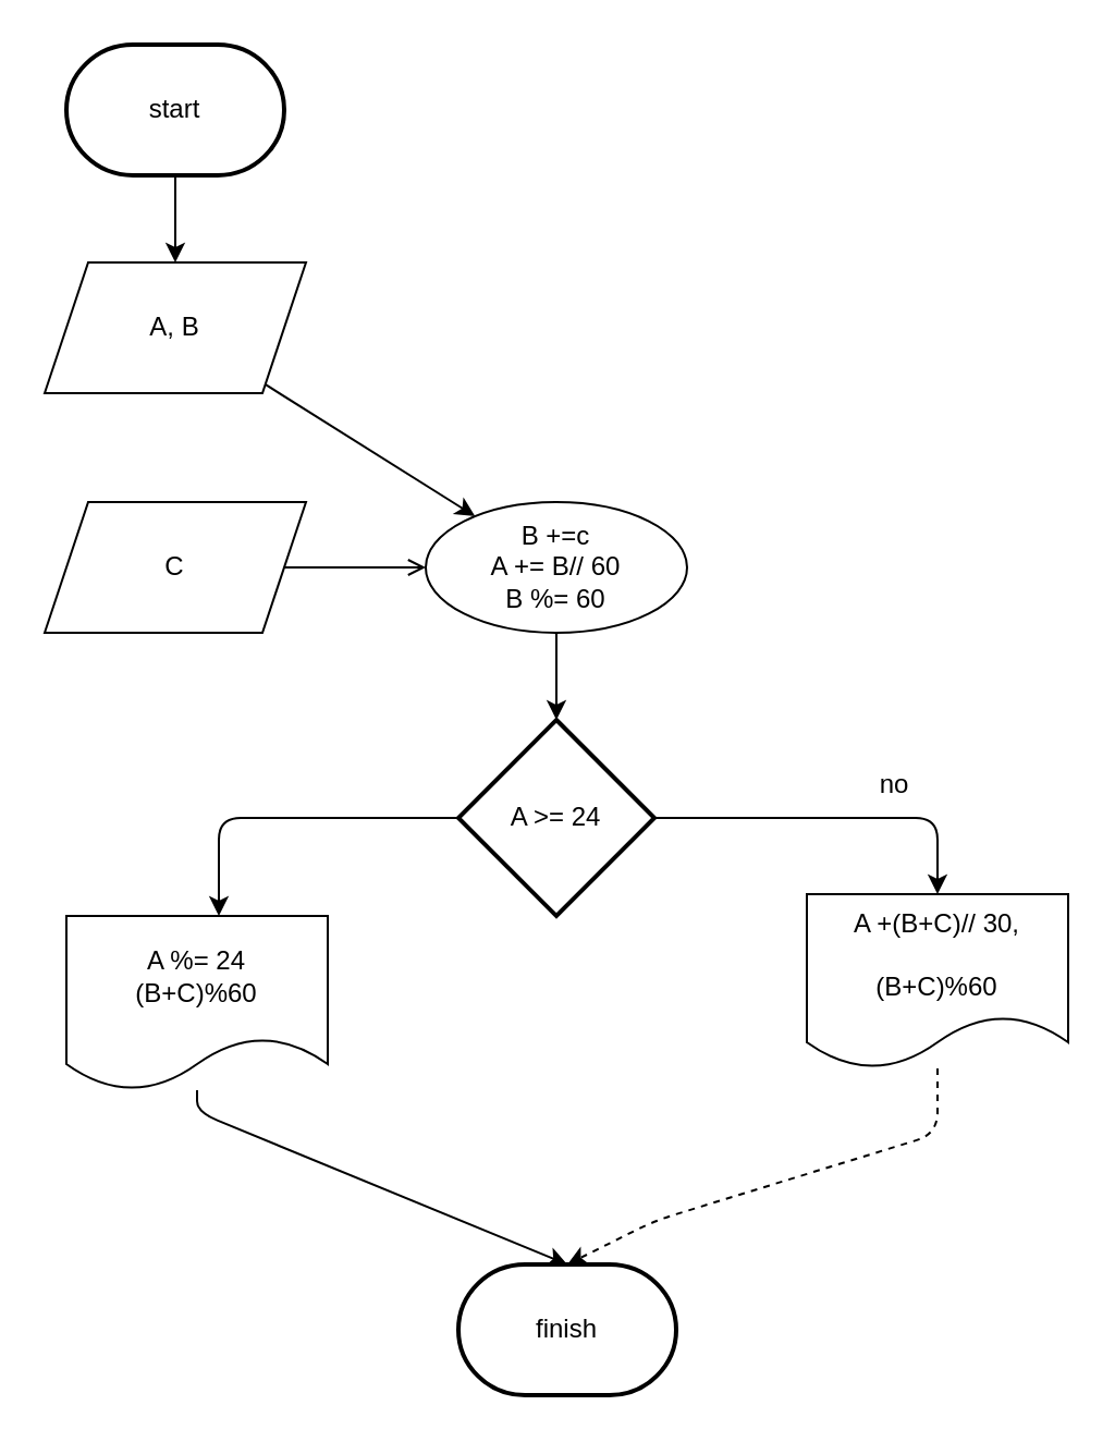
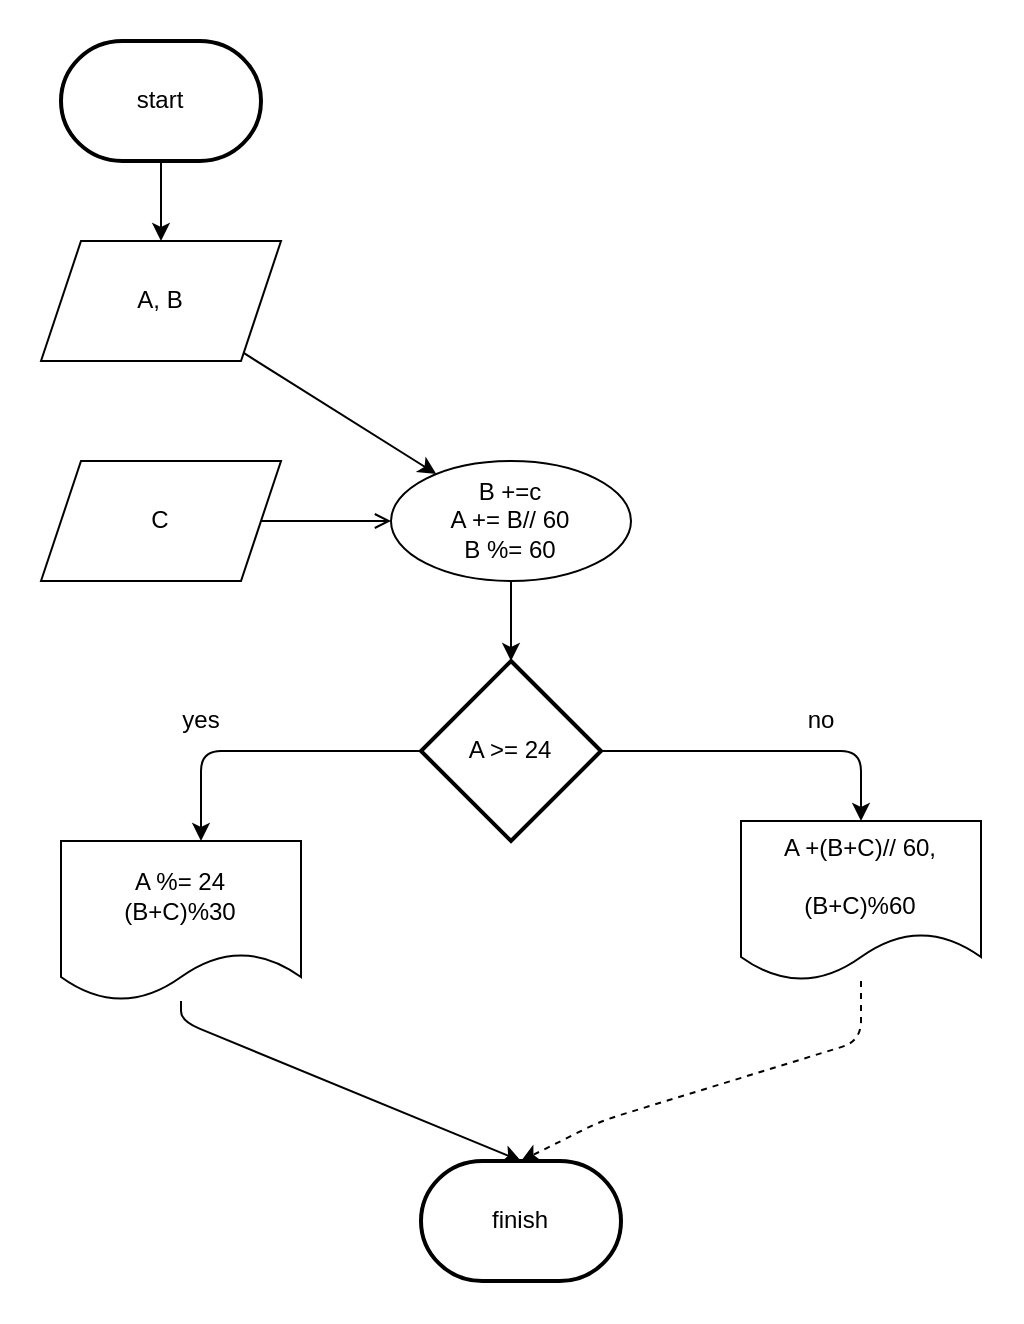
  <mxCell id="0" />
  <mxCell id="1" parent="0" />
  <mxCell id="2" style="edgeStyle=none;html=1;" edge="1" parent="1" source="3"><mxGeometry relative="1" as="geometry"><mxPoint x="80" y="120" as="targetPoint" /></mxGeometry></mxCell>
  <mxCell id="3" value="start" style="strokeWidth=2;html=1;shape=mxgraph.flowchart.terminator;whiteSpace=wrap;" vertex="1" parent="1"><mxGeometry x="30" y="20" width="100" height="60" as="geometry" /></mxCell>
  <mxCell id="4" style="edgeStyle=none;html=1;" edge="1" parent="1" source="6"><mxGeometry relative="1" as="geometry"><mxPoint x="100" y="420" as="targetPoint" /><Array as="points"><mxPoint x="100" y="375" /></Array></mxGeometry></mxCell>
  <mxCell id="5" style="edgeStyle=none;html=1;" edge="1" parent="1" source="6"><mxGeometry relative="1" as="geometry"><mxPoint x="430" y="410" as="targetPoint" /><Array as="points"><mxPoint x="430" y="375" /></Array></mxGeometry></mxCell>
  <mxCell id="6" value="A &amp;gt;= 24" style="strokeWidth=2;html=1;shape=mxgraph.flowchart.decision;whiteSpace=wrap;" vertex="1" parent="1"><mxGeometry x="210" y="330" width="90" height="90" as="geometry" /></mxCell>
  <mxCell id="7" style="edgeStyle=none;html=1;" edge="1" parent="1" source="8"><mxGeometry relative="1" as="geometry"><mxPoint x="255" y="330" as="targetPoint" /></mxGeometry></mxCell>
  <mxCell id="8" value="B +=c&lt;br&gt;A += B// 60&lt;br&gt;B %= 60" style="ellipse;whiteSpace=wrap;html=1;" vertex="1" parent="1"><mxGeometry x="195" y="230" width="120" height="60" as="geometry" /></mxCell>
  <mxCell id="9" style="edgeStyle=none;html=1;" edge="1" parent="1" source="10" target="8"><mxGeometry relative="1" as="geometry"><mxPoint x="80" y="220" as="targetPoint" /></mxGeometry></mxCell>
  <mxCell id="10" value="A, B" style="shape=parallelogram;perimeter=parallelogramPerimeter;whiteSpace=wrap;html=1;fixedSize=1;" vertex="1" parent="1"><mxGeometry x="20" y="120" width="120" height="60" as="geometry" /></mxCell>
  <mxCell id="11" style="edgeStyle=none;html=1;entryX=0;entryY=0.5;entryDx=0;entryDy=0;endArrow=open;" edge="1" parent="1" source="12" target="8"><mxGeometry relative="1" as="geometry" /></mxCell>
  <mxCell id="12" value="C" style="shape=parallelogram;perimeter=parallelogramPerimeter;whiteSpace=wrap;html=1;fixedSize=1;" vertex="1" parent="1"><mxGeometry x="20" y="230" width="120" height="60" as="geometry" /></mxCell>
  <mxCell id="13" style="edgeStyle=none;html=1;entryX=0.5;entryY=0;entryDx=0;entryDy=0;entryPerimeter=0;" edge="1" parent="1" source="14" target="17"><mxGeometry relative="1" as="geometry"><Array as="points"><mxPoint x="90" y="510" /></Array></mxGeometry></mxCell>
- <mxCell id="14" value="A %= 24&lt;br&gt;(B+C)%60" style="shape=document;whiteSpace=wrap;html=1;boundedLbl=1;" vertex="1" parent="1"><mxGeometry x="30" y="420" width="120" height="80" as="geometry" /></mxCell>
+ <mxCell id="14" value="A %= 24&lt;br&gt;(B+C)%30" style="shape=document;whiteSpace=wrap;html=1;boundedLbl=1;" vertex="1" parent="1"><mxGeometry x="30" y="420" width="120" height="80" as="geometry" /></mxCell>
  <mxCell id="15" style="edgeStyle=none;html=1;entryX=0.5;entryY=0;entryDx=0;entryDy=0;entryPerimeter=0;dashed=1;" edge="1" parent="1" source="16" target="17"><mxGeometry relative="1" as="geometry"><Array as="points"><mxPoint x="430" y="520" /><mxPoint x="300" y="560" /></Array></mxGeometry></mxCell>
- <mxCell id="16" value="A +(B+C)// 30,&lt;br&gt;&lt;br&gt;(B+C)%60" style="shape=document;whiteSpace=wrap;html=1;boundedLbl=1;" vertex="1" parent="1"><mxGeometry x="370" y="410" width="120" height="80" as="geometry" /></mxCell>
+ <mxCell id="16" value="A +(B+C)// 60,&lt;br&gt;&lt;br&gt;(B+C)%60" style="shape=document;whiteSpace=wrap;html=1;boundedLbl=1;" vertex="1" parent="1"><mxGeometry x="370" y="410" width="120" height="80" as="geometry" /></mxCell>
  <mxCell id="17" value="finish" style="strokeWidth=2;html=1;shape=mxgraph.flowchart.terminator;whiteSpace=wrap;" vertex="1" parent="1"><mxGeometry x="210" y="580" width="100" height="60" as="geometry" /></mxCell>
+ <mxCell id="18" value="yes" style="text;html=1;align=center;verticalAlign=middle;resizable=0;points=[];autosize=1;strokeColor=none;fillColor=none;" vertex="1" parent="1"><mxGeometry x="85" y="350" width="30" height="20" as="geometry" /></mxCell>
  <mxCell id="19" value="no" style="text;html=1;align=center;verticalAlign=middle;resizable=0;points=[];autosize=1;strokeColor=none;fillColor=none;" vertex="1" parent="1"><mxGeometry x="395" y="350" width="30" height="20" as="geometry" /></mxCell>
